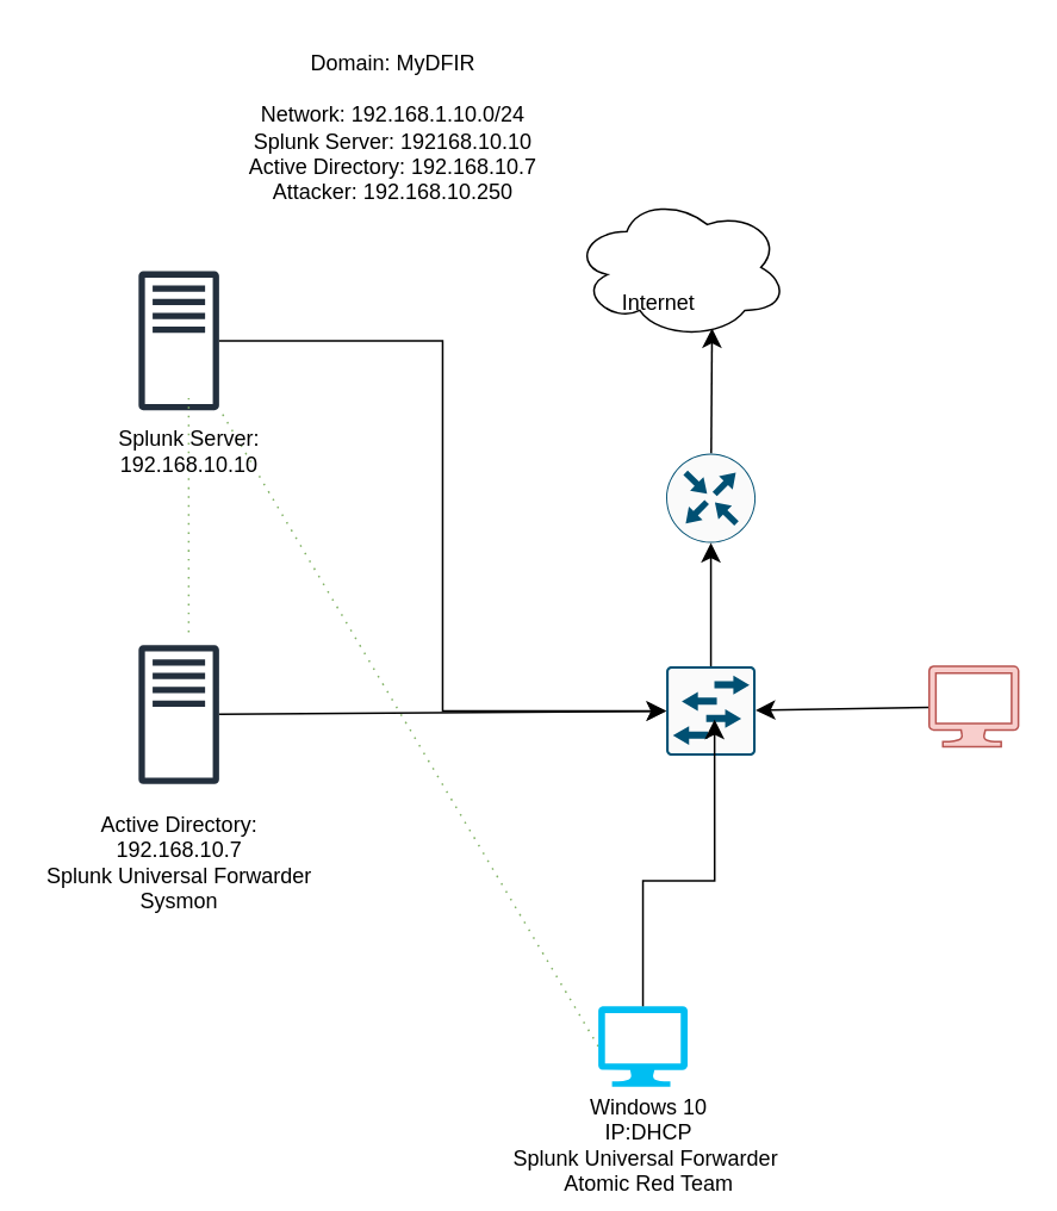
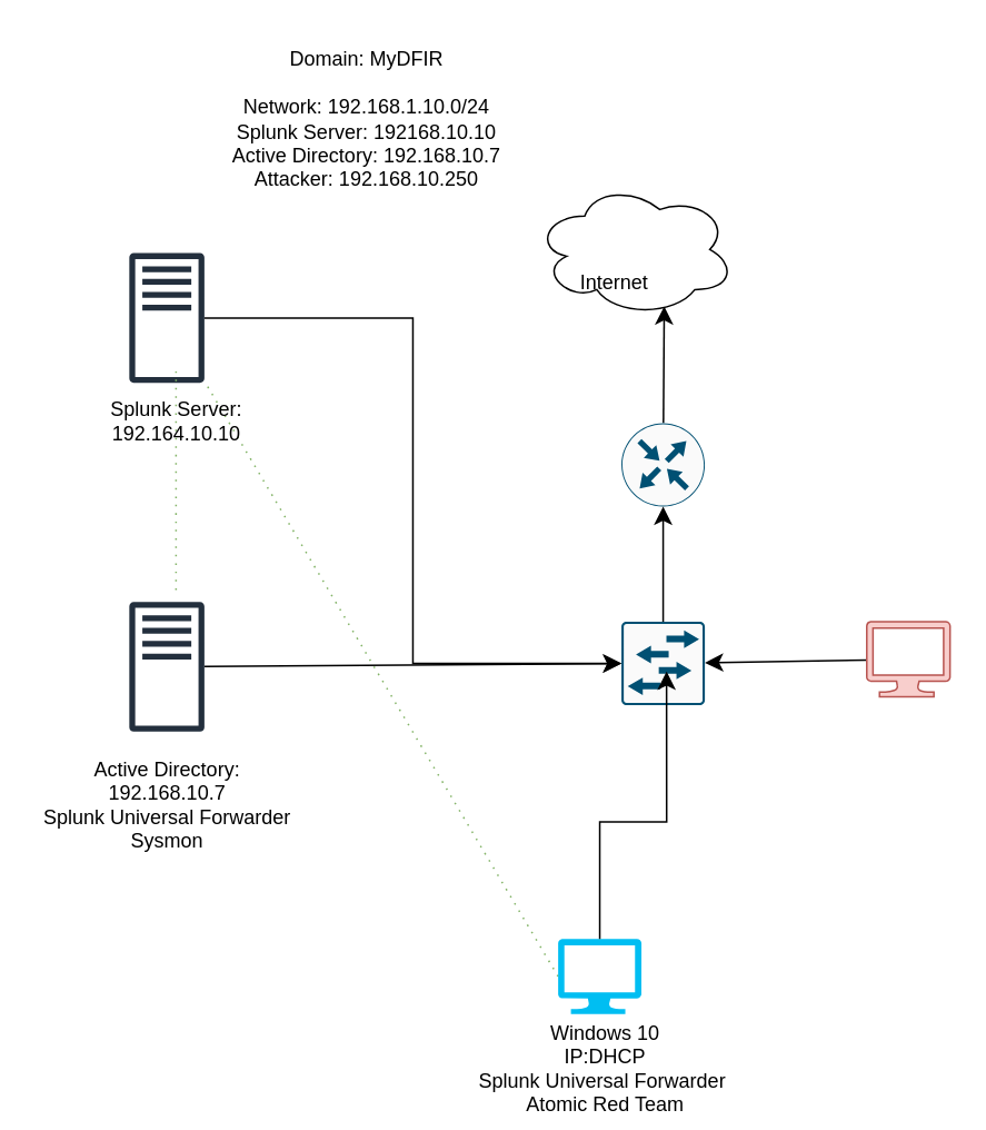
  <mxCell id="0" />
  <mxCell id="1" parent="0" />
  <mxCell id="2" style="rounded=0;orthogonalLoop=1;jettySize=auto;html=1;exitX=0;exitY=0.5;exitDx=0;exitDy=0;exitPerimeter=0;fontSize=12;startSize=8;endSize=8;dashed=1;dashPattern=1 4;endArrow=none;startFill=0;fillColor=#d5e8d4;strokeColor=#82b366;" edge="1" parent="1" source="5" target="4"><mxGeometry relative="1" as="geometry" /></mxCell>
  <mxCell id="3" style="edgeStyle=none;curved=1;rounded=0;orthogonalLoop=1;jettySize=auto;html=1;fontSize=12;startSize=8;endSize=8;entryX=0;entryY=0.5;entryDx=0;entryDy=0;entryPerimeter=0;" edge="1" parent="1" source="21" target="8"><mxGeometry relative="1" as="geometry"><mxPoint x="323.2" y="397" as="targetPoint" /></mxGeometry></mxCell>
  <mxCell id="4" value="" style="sketch=0;outlineConnect=0;fontColor=#232F3E;gradientColor=none;fillColor=#232F3D;strokeColor=none;dashed=0;verticalLabelPosition=bottom;verticalAlign=top;align=center;html=1;fontSize=12;fontStyle=0;aspect=fixed;pointerEvents=1;shape=mxgraph.aws4.traditional_server;" vertex="1" parent="1"><mxGeometry x="77" y="151" width="45" height="78" as="geometry" /></mxCell>
  <mxCell id="5" value="" style="verticalLabelPosition=bottom;html=1;verticalAlign=top;align=center;strokeColor=none;fillColor=#00BEF2;shape=mxgraph.azure.computer;pointerEvents=1;" vertex="1" parent="1"><mxGeometry x="334" y="562" width="50" height="45" as="geometry" /></mxCell>
  <mxCell id="6" value="" style="edgeStyle=none;curved=1;rounded=0;orthogonalLoop=1;jettySize=auto;html=1;fontSize=12;startSize=8;endSize=8;" edge="1" parent="1" source="7" target="8"><mxGeometry relative="1" as="geometry" /></mxCell>
  <mxCell id="7" value="" style="verticalLabelPosition=bottom;html=1;verticalAlign=top;align=center;strokeColor=#b85450;fillColor=#f8cecc;shape=mxgraph.azure.computer;pointerEvents=1;" vertex="1" parent="1"><mxGeometry x="519" y="372" width="50" height="45" as="geometry" /></mxCell>
  <mxCell id="8" value="" style="sketch=0;points=[[0.015,0.015,0],[0.985,0.015,0],[0.985,0.985,0],[0.015,0.985,0],[0.25,0,0],[0.5,0,0],[0.75,0,0],[1,0.25,0],[1,0.5,0],[1,0.75,0],[0.75,1,0],[0.5,1,0],[0.25,1,0],[0,0.75,0],[0,0.5,0],[0,0.25,0]];verticalLabelPosition=bottom;html=1;verticalAlign=top;aspect=fixed;align=center;pointerEvents=1;shape=mxgraph.cisco19.rect;prIcon=l2_switch;fillColor=#FAFAFA;strokeColor=#005073;" vertex="1" parent="1"><mxGeometry x="372" y="372" width="50" height="50" as="geometry" /></mxCell>
  <mxCell id="9" style="edgeStyle=none;curved=1;rounded=0;orthogonalLoop=1;jettySize=auto;html=1;fontSize=12;startSize=8;endSize=8;entryX=0.647;entryY=0.925;entryDx=0;entryDy=0;entryPerimeter=0;" edge="1" parent="1" source="10" target="12"><mxGeometry relative="1" as="geometry" /></mxCell>
  <mxCell id="10" value="" style="sketch=0;points=[[0.5,0,0],[1,0.5,0],[0.5,1,0],[0,0.5,0],[0.145,0.145,0],[0.856,0.145,0],[0.855,0.856,0],[0.145,0.855,0]];verticalLabelPosition=bottom;html=1;verticalAlign=top;aspect=fixed;align=center;pointerEvents=1;shape=mxgraph.cisco19.rect;prIcon=router;fillColor=#FAFAFA;strokeColor=#005073;" vertex="1" parent="1"><mxGeometry x="372" y="253" width="50" height="50" as="geometry" /></mxCell>
  <mxCell id="11" style="edgeStyle=none;curved=1;rounded=0;orthogonalLoop=1;jettySize=auto;html=1;exitX=0.5;exitY=0;exitDx=0;exitDy=0;exitPerimeter=0;fontSize=12;startSize=8;endSize=8;" edge="1" parent="1" source="10" target="10"><mxGeometry relative="1" as="geometry" /></mxCell>
  <mxCell id="12" value="" style="ellipse;shape=cloud;whiteSpace=wrap;html=1;" vertex="1" parent="1"><mxGeometry x="320" y="109" width="120" height="80" as="geometry" /></mxCell>
  <mxCell id="13" style="edgeStyle=orthogonalEdgeStyle;rounded=0;orthogonalLoop=1;jettySize=auto;html=1;entryX=0;entryY=0.5;entryDx=0;entryDy=0;entryPerimeter=0;fontSize=12;startSize=8;endSize=8;" edge="1" parent="1" source="4" target="8"><mxGeometry relative="1" as="geometry" /></mxCell>
  <mxCell id="14" value="Domain: MyDFIR&lt;div&gt;&lt;br&gt;&lt;/div&gt;&lt;div&gt;Network: 192.168.1.10.0/24&lt;/div&gt;&lt;div&gt;Splunk Server: 192168.10.10&lt;/div&gt;&lt;div&gt;Active Directory: 192.168.10.7&lt;/div&gt;&lt;div&gt;Attacker: 192.168.10.250&lt;/div&gt;" style="text;html=1;align=center;verticalAlign=middle;whiteSpace=wrap;rounded=0;" vertex="1" parent="1"><mxGeometry x="98.5" y="20" width="240.5" height="102" as="geometry" /></mxCell>
  <mxCell id="15" value="Internet" style="text;html=1;align=center;verticalAlign=middle;whiteSpace=wrap;rounded=0;" vertex="1" parent="1"><mxGeometry x="338" y="154" width="60" height="30" as="geometry" /></mxCell>
  <mxCell id="16" style="edgeStyle=none;curved=1;rounded=0;orthogonalLoop=1;jettySize=auto;html=1;exitX=0.5;exitY=0;exitDx=0;exitDy=0;fontSize=12;startSize=8;endSize=8;dashed=1;dashPattern=1 4;fillColor=#d5e8d4;strokeColor=#82b366;endArrow=none;startFill=0;" edge="1" parent="1" source="17"><mxGeometry relative="1" as="geometry"><mxPoint x="105" y="355" as="targetPoint" /></mxGeometry></mxCell>
- <mxCell id="17" value="Splunk Server: 192.168.10.10" style="text;html=1;align=center;verticalAlign=middle;whiteSpace=wrap;rounded=0;" vertex="1" parent="1"><mxGeometry x="51.5" y="222" width="107" height="59" as="geometry" /></mxCell>
+ <mxCell id="17" value="Splunk Server: 192.164.10.10" style="text;html=1;align=center;verticalAlign=middle;whiteSpace=wrap;rounded=0;" vertex="1" parent="1"><mxGeometry x="51.5" y="222" width="107" height="59" as="geometry" /></mxCell>
  <mxCell id="18" style="edgeStyle=orthogonalEdgeStyle;rounded=0;orthogonalLoop=1;jettySize=auto;html=1;exitX=0.5;exitY=0;exitDx=0;exitDy=0;exitPerimeter=0;entryX=0.541;entryY=0.595;entryDx=0;entryDy=0;entryPerimeter=0;fontSize=12;startSize=8;endSize=8;" edge="1" parent="1" source="5" target="8"><mxGeometry relative="1" as="geometry" /></mxCell>
  <mxCell id="19" value="Active Directory: 192.168.10.7&lt;div&gt;Splunk Universal Forwarder&lt;/div&gt;&lt;div&gt;Sysmon&lt;/div&gt;" style="text;html=1;align=center;verticalAlign=middle;whiteSpace=wrap;rounded=0;" vertex="1" parent="1"><mxGeometry x="20.5" y="438" width="158" height="87" as="geometry" /></mxCell>
  <mxCell id="20" value="Windows 10&lt;div&gt;IP:DHCP&lt;/div&gt;&lt;div&gt;Splunk Universal Forwarder&amp;nbsp;&lt;/div&gt;&lt;div&gt;Atomic Red Team&lt;/div&gt;" style="text;html=1;align=center;verticalAlign=middle;whiteSpace=wrap;rounded=0;" vertex="1" parent="1"><mxGeometry x="285" y="625" width="155" height="30" as="geometry" /></mxCell>
  <mxCell id="21" value="" style="sketch=0;outlineConnect=0;fontColor=#232F3E;gradientColor=none;fillColor=#232F3D;strokeColor=none;dashed=0;verticalLabelPosition=bottom;verticalAlign=top;align=center;html=1;fontSize=12;fontStyle=0;aspect=fixed;pointerEvents=1;shape=mxgraph.aws4.traditional_server;" vertex="1" parent="1"><mxGeometry x="77" y="360" width="45" height="78" as="geometry" /></mxCell>
  <mxCell id="22" style="edgeStyle=none;curved=1;rounded=0;orthogonalLoop=1;jettySize=auto;html=1;exitX=0.5;exitY=0;exitDx=0;exitDy=0;exitPerimeter=0;entryX=0.5;entryY=1;entryDx=0;entryDy=0;entryPerimeter=0;fontSize=12;startSize=8;endSize=8;" edge="1" parent="1" source="8" target="10"><mxGeometry relative="1" as="geometry" /></mxCell>
